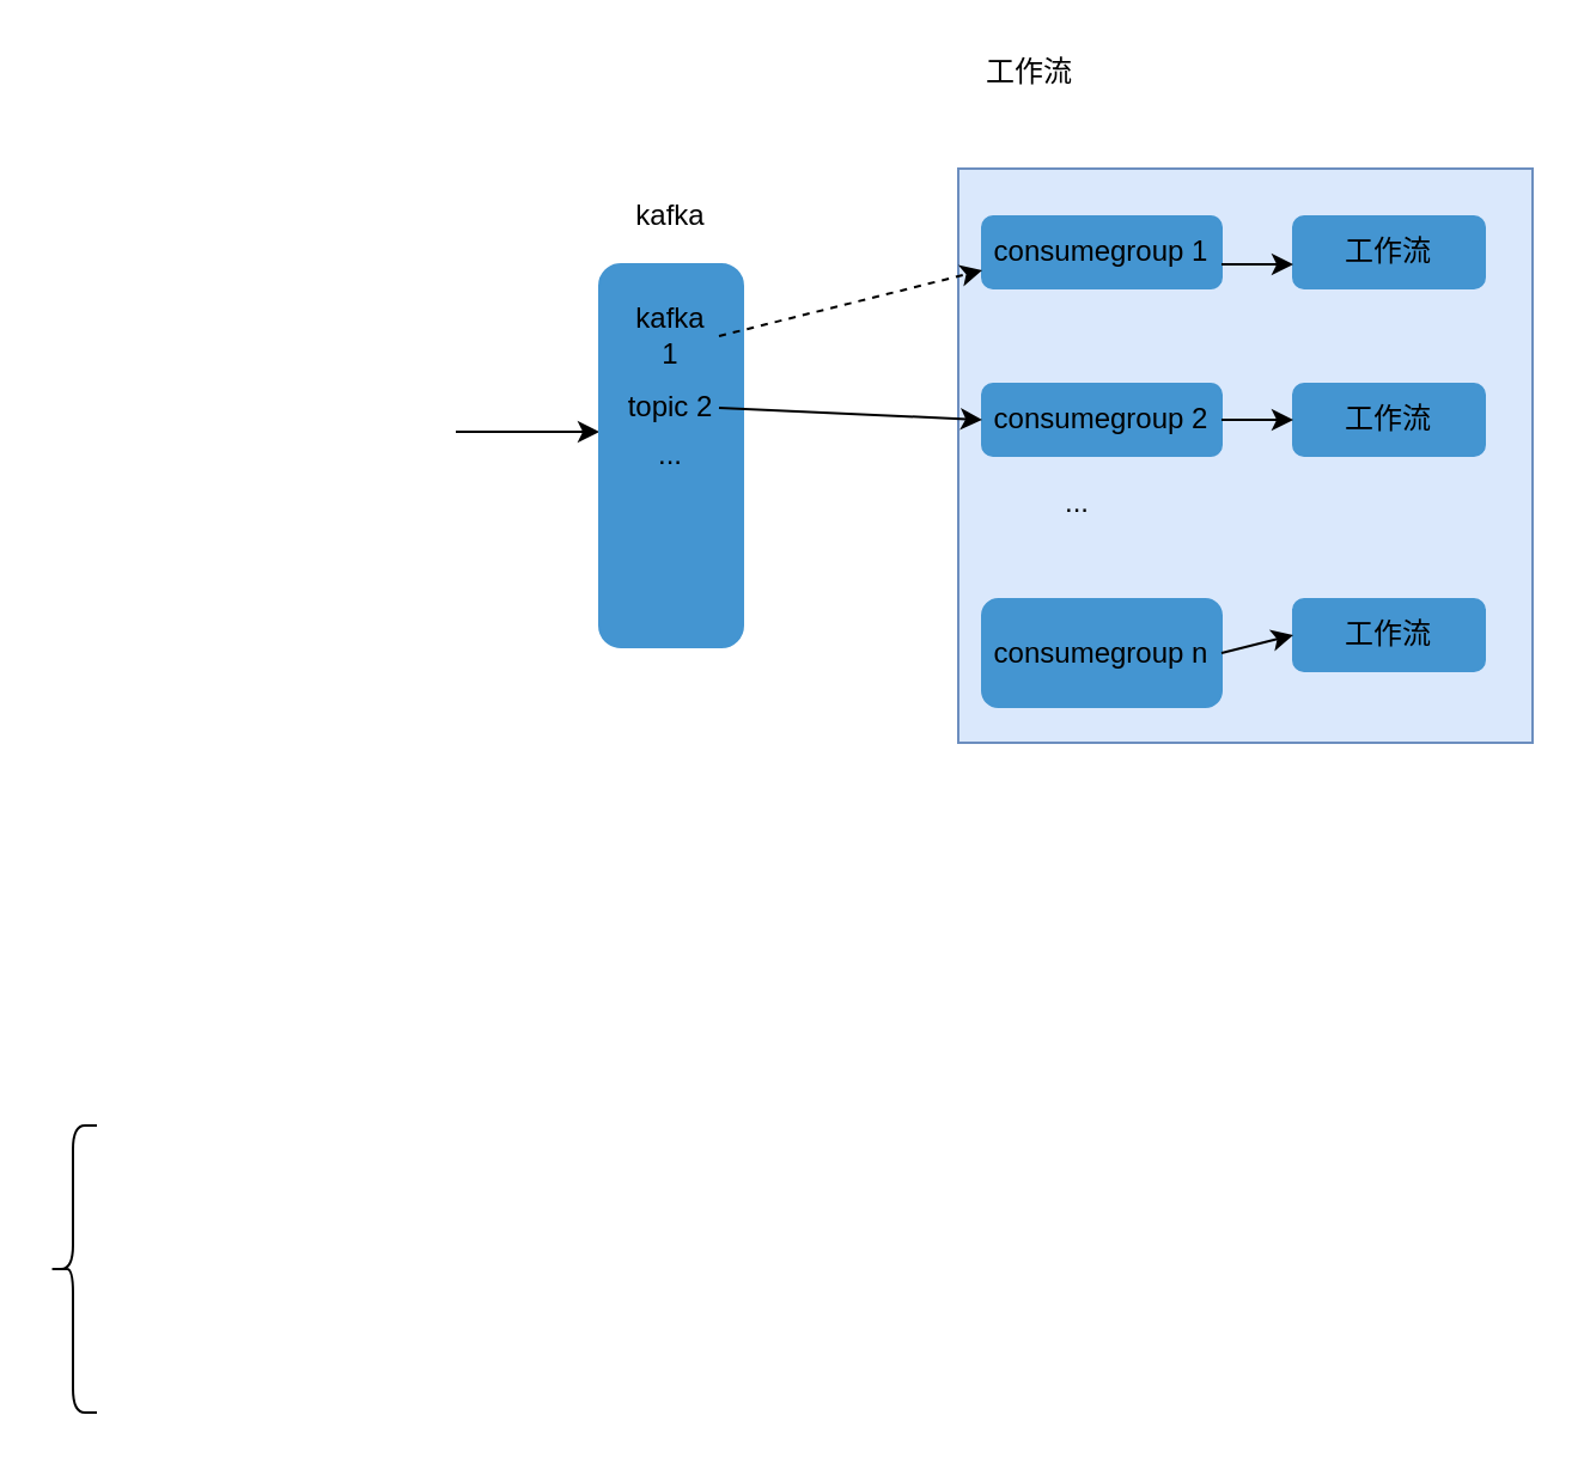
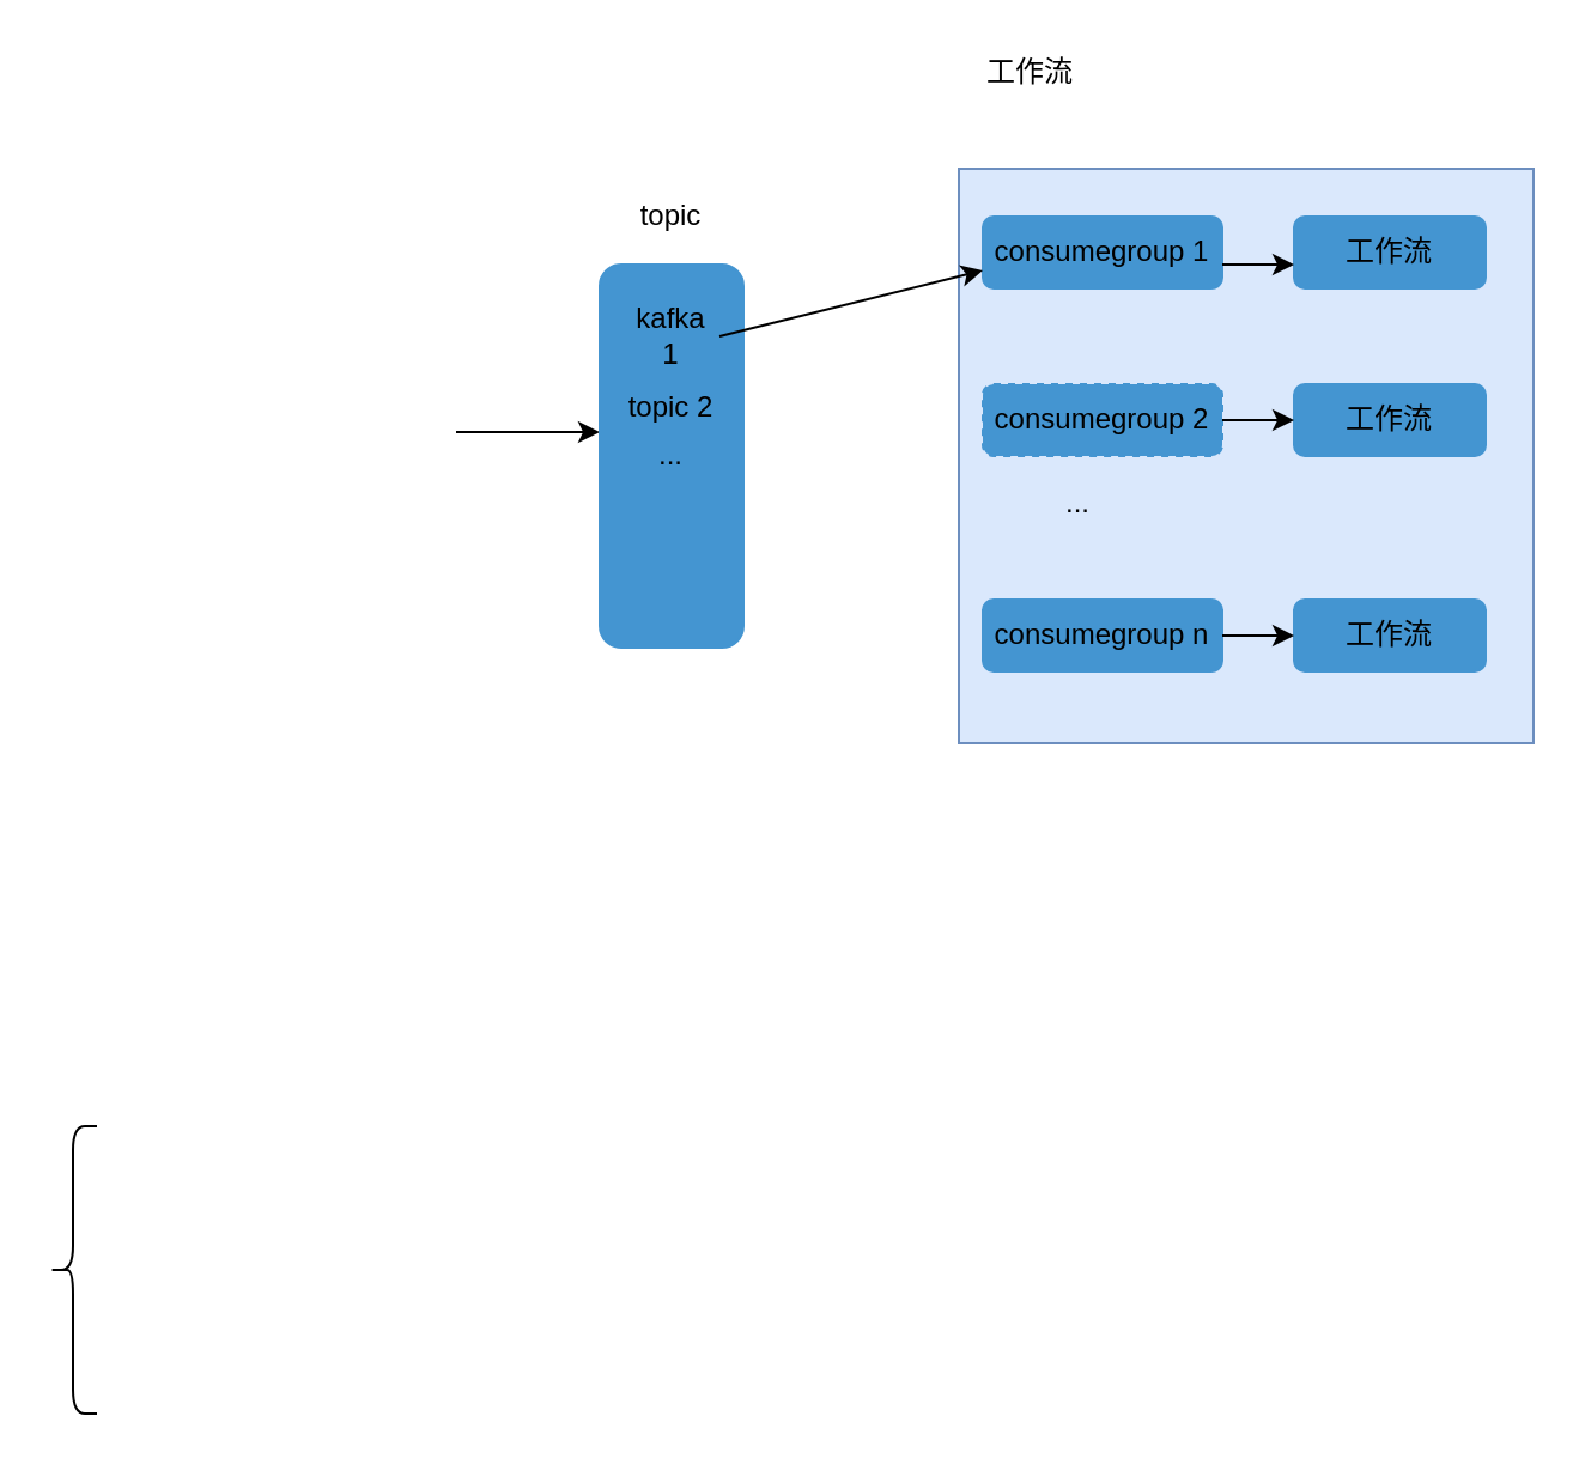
  <mxCell id="0" />
  <mxCell id="1" parent="0" />
  <mxCell id="2" value="" style="endArrow=classic;html=1;" edge="1" parent="1"><mxGeometry width="50" height="50" relative="1" as="geometry"><mxPoint x="190" y="180" as="sourcePoint" /><mxPoint x="250" y="180" as="targetPoint" /></mxGeometry></mxCell>
  <mxCell id="3" value="" style="shape=curlyBracket;whiteSpace=wrap;html=1;rounded=1;gradientColor=#99004D;" vertex="1" parent="1"><mxGeometry x="20" y="470" width="20" height="120" as="geometry" /></mxCell>
  <mxCell id="4" value="" style="group" vertex="1" connectable="0" parent="1"><mxGeometry x="250" y="80" width="60" height="190" as="geometry" /></mxCell>
  <mxCell id="5" value="" style="group" vertex="1" connectable="0" parent="4"><mxGeometry width="60" height="190" as="geometry" /></mxCell>
  <mxCell id="6" value="&amp;nbsp;..." style="text;html=1;strokeColor=none;fillColor=none;align=center;verticalAlign=middle;whiteSpace=wrap;rounded=0;" vertex="1" parent="5"><mxGeometry x="10" y="100" width="40" height="20" as="geometry" /></mxCell>
  <mxCell id="7" value="" style="group" vertex="1" connectable="0" parent="5"><mxGeometry width="60" height="190" as="geometry" /></mxCell>
  <mxCell id="8" value="" style="group" vertex="1" connectable="0" parent="7"><mxGeometry width="60" height="190" as="geometry" /></mxCell>
  <mxCell id="9" value="" style="rounded=1;whiteSpace=wrap;html=1;fillColor=#4495d1;strokeColor=#4495D1;" vertex="1" parent="8"><mxGeometry y="30" width="60" height="160" as="geometry" /></mxCell>
- <mxCell id="10" value="kafka" style="text;html=1;strokeColor=none;fillColor=none;align=center;verticalAlign=middle;whiteSpace=wrap;rounded=0;" vertex="1" parent="8"><mxGeometry x="10" width="40" height="20" as="geometry" /></mxCell>
+ <mxCell id="10" value="topic" style="text;html=1;strokeColor=none;fillColor=none;align=center;verticalAlign=middle;whiteSpace=wrap;rounded=0;" vertex="1" parent="8"><mxGeometry x="10" width="40" height="20" as="geometry" /></mxCell>
  <mxCell id="11" value="kafka 1" style="text;html=1;strokeColor=none;fillColor=none;align=center;verticalAlign=middle;whiteSpace=wrap;rounded=0;" vertex="1" parent="8"><mxGeometry x="10" y="50" width="40" height="20" as="geometry" /></mxCell>
  <mxCell id="12" value="topic 2" style="text;html=1;strokeColor=none;fillColor=none;align=center;verticalAlign=middle;whiteSpace=wrap;rounded=0;" vertex="1" parent="8"><mxGeometry x="10" y="80" width="40" height="20" as="geometry" /></mxCell>
  <mxCell id="13" value="..." style="text;html=1;strokeColor=none;fillColor=none;align=center;verticalAlign=middle;whiteSpace=wrap;rounded=0;" vertex="1" parent="8"><mxGeometry x="10" y="100" width="40" height="20" as="geometry" /></mxCell>
  <mxCell id="14" value="" style="whiteSpace=wrap;html=1;aspect=fixed;fillColor=#dae8fc;strokeColor=#6c8ebf;" vertex="1" parent="1"><mxGeometry x="400" y="70" width="240" height="240" as="geometry" /></mxCell>
  <mxCell id="15" value="工作流&lt;br&gt;" style="text;html=1;strokeColor=none;fillColor=none;align=center;verticalAlign=middle;whiteSpace=wrap;rounded=0;" vertex="1" parent="1"><mxGeometry x="410" y="20" width="40" height="20" as="geometry" /></mxCell>
  <mxCell id="16" value="consumegroup 1" style="rounded=1;whiteSpace=wrap;html=1;strokeColor=#4495D1;fillColor=#4495D1;" vertex="1" parent="1"><mxGeometry x="410" y="90" width="100" height="30" as="geometry" /></mxCell>
- <mxCell id="17" value="consumegroup 2" style="rounded=1;whiteSpace=wrap;html=1;strokeColor=#4495D1;fillColor=#4495D1;" vertex="1" parent="1"><mxGeometry x="410" y="160" width="100" height="30" as="geometry" /></mxCell>
- <mxCell id="18" value="consumegroup n" style="rounded=1;whiteSpace=wrap;html=1;strokeColor=#4495D1;fillColor=#4495D1;" vertex="1" parent="1"><mxGeometry x="410" y="250" width="100" height="45" as="geometry" /></mxCell>
+ <mxCell id="17" value="consumegroup 2" style="rounded=1;whiteSpace=wrap;html=1;strokeColor=#4495D1;fillColor=#4495D1;dashed=1;" vertex="1" parent="1"><mxGeometry x="410" y="160" width="100" height="30" as="geometry" /></mxCell>
+ <mxCell id="18" value="consumegroup n" style="rounded=1;whiteSpace=wrap;html=1;strokeColor=#4495D1;fillColor=#4495D1;" vertex="1" parent="1"><mxGeometry x="410" y="250" width="100" height="30" as="geometry" /></mxCell>
  <mxCell id="19" value="..." style="text;html=1;strokeColor=none;fillColor=none;align=center;verticalAlign=middle;whiteSpace=wrap;rounded=0;" vertex="1" parent="1"><mxGeometry x="430" y="200" width="40" height="20" as="geometry" /></mxCell>
- <mxCell id="20" value="" style="endArrow=classic;html=1;entryX=0;entryY=0.75;entryDx=0;entryDy=0;exitX=1;exitY=0.5;exitDx=0;exitDy=0;dashed=1;" edge="1" parent="1" source="11" target="16"><mxGeometry width="50" height="50" relative="1" as="geometry"><mxPoint x="320" y="180" as="sourcePoint" /><mxPoint x="370" y="130" as="targetPoint" /></mxGeometry></mxCell>
- <mxCell id="21" value="" style="endArrow=classic;html=1;exitX=1;exitY=0.5;exitDx=0;exitDy=0;entryX=0;entryY=0.5;entryDx=0;entryDy=0;" edge="1" parent="1" source="12" target="17"><mxGeometry width="50" height="50" relative="1" as="geometry"><mxPoint x="330" y="210" as="sourcePoint" /><mxPoint x="380" y="160" as="targetPoint" /></mxGeometry></mxCell>
+ <mxCell id="20" value="" style="endArrow=classic;html=1;entryX=0;entryY=0.75;entryDx=0;entryDy=0;exitX=1;exitY=0.5;exitDx=0;exitDy=0;" edge="1" parent="1" source="11" target="16"><mxGeometry width="50" height="50" relative="1" as="geometry"><mxPoint x="320" y="180" as="sourcePoint" /><mxPoint x="370" y="130" as="targetPoint" /></mxGeometry></mxCell>
  <mxCell id="22" value="工作流" style="rounded=1;whiteSpace=wrap;html=1;strokeColor=#4495D1;fillColor=#4495D1;" vertex="1" parent="1"><mxGeometry x="540" y="90" width="80" height="30" as="geometry" /></mxCell>
  <mxCell id="23" value="工作流" style="rounded=1;whiteSpace=wrap;html=1;strokeColor=#4495D1;fillColor=#4495D1;" vertex="1" parent="1"><mxGeometry x="540" y="160" width="80" height="30" as="geometry" /></mxCell>
  <mxCell id="24" value="工作流" style="rounded=1;whiteSpace=wrap;html=1;strokeColor=#4495D1;fillColor=#4495D1;" vertex="1" parent="1"><mxGeometry x="540" y="250" width="80" height="30" as="geometry" /></mxCell>
  <mxCell id="25" value="" style="endArrow=classic;html=1;exitX=1;exitY=0.5;exitDx=0;exitDy=0;" edge="1" parent="1" source="18"><mxGeometry width="50" height="50" relative="1" as="geometry"><mxPoint x="510" y="300" as="sourcePoint" /><mxPoint x="540" y="265" as="targetPoint" /></mxGeometry></mxCell>
  <mxCell id="26" value="" style="endArrow=classic;html=1;" edge="1" parent="1" source="17"><mxGeometry width="50" height="50" relative="1" as="geometry"><mxPoint x="510" y="225" as="sourcePoint" /><mxPoint x="540" y="175" as="targetPoint" /></mxGeometry></mxCell>
  <mxCell id="27" value="" style="endArrow=classic;html=1;" edge="1" parent="1"><mxGeometry width="50" height="50" relative="1" as="geometry"><mxPoint x="510" y="110" as="sourcePoint" /><mxPoint x="540" y="110" as="targetPoint" /></mxGeometry></mxCell>
